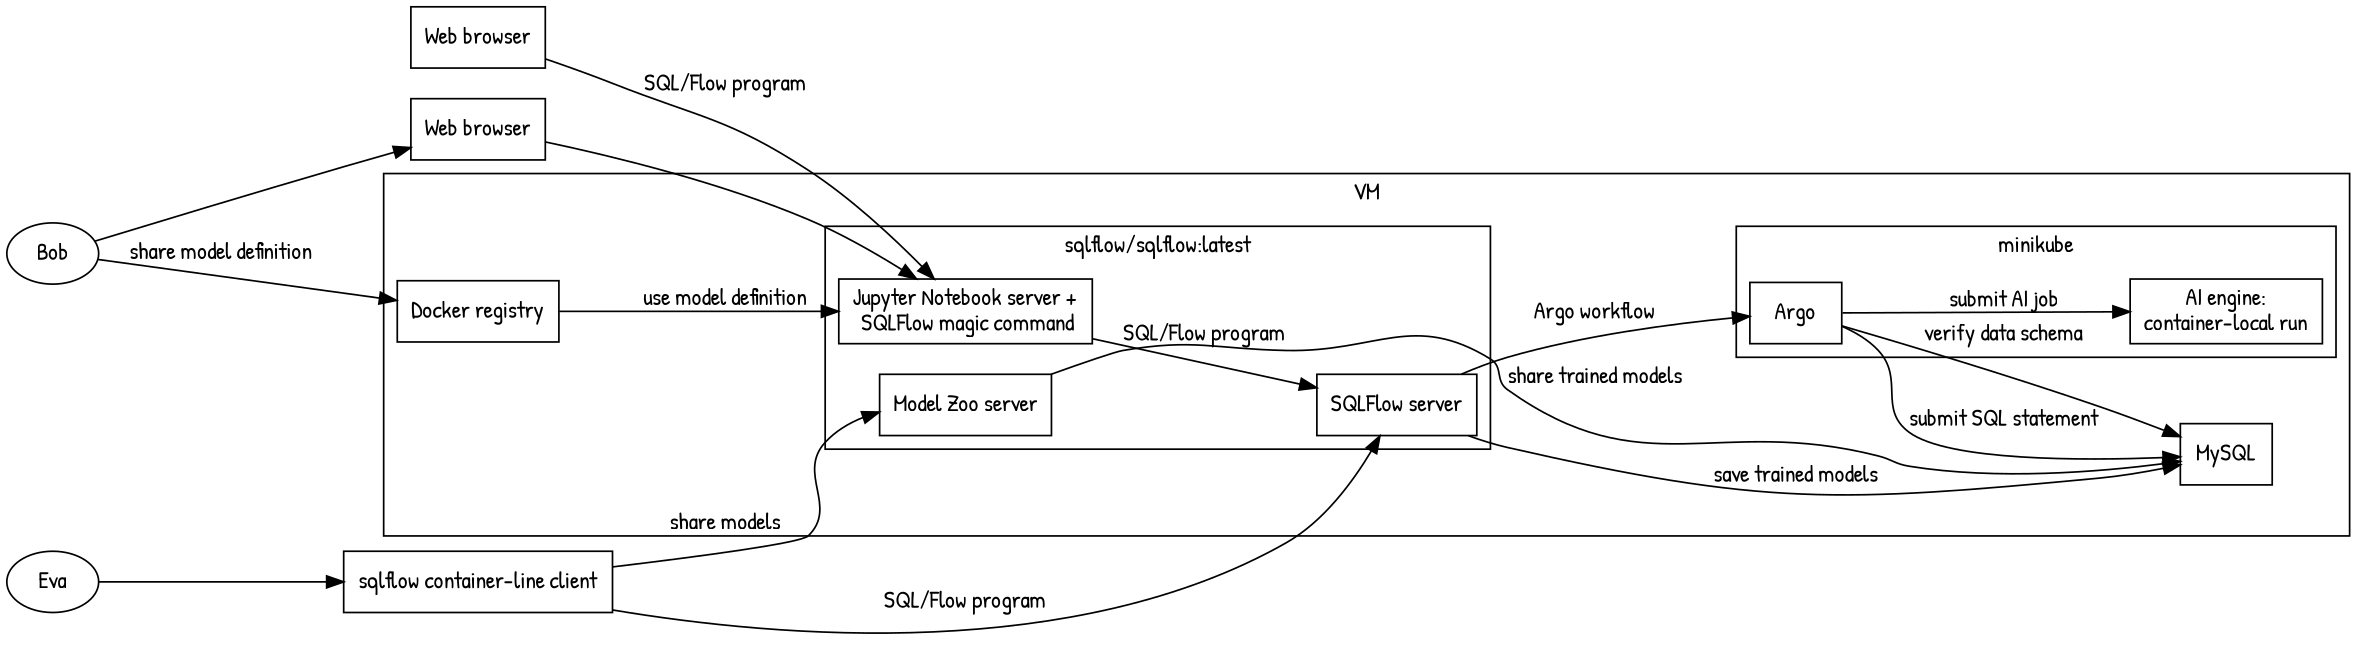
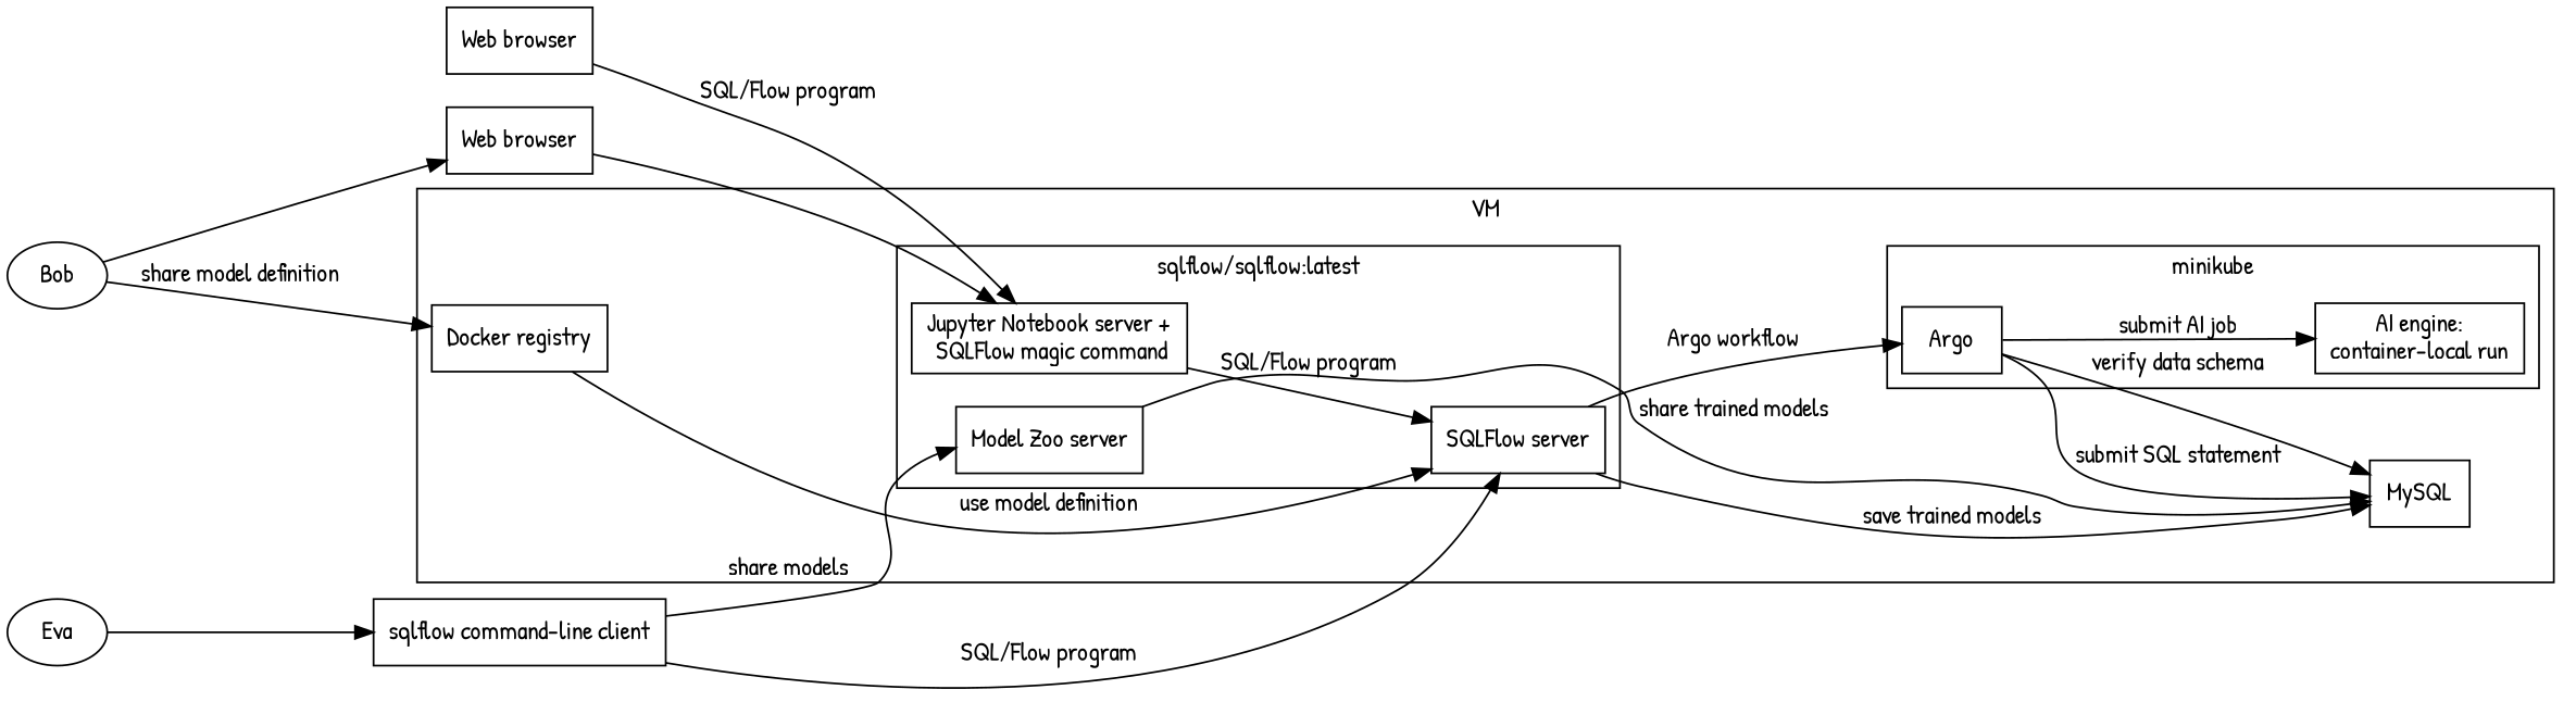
  digraph {
    fontname="Patrick Hand"
    rankdir=LR
    node [fontname="Patrick Hand" shape=box]
    edge [fontname="Patrick Hand"]
    n1 [label=Bob shape=oval]
    n2 [label=Eva shape=oval]
    n3 [label="Web browser"]
    n4 [label="Web browser"]
-   n5 [label="sqlflow container-line client"]
+   n5 [label="sqlflow command-line client"]
    n6 [label="Jupyter Notebook server +\n SQLFlow magic command"]
    n7 [label="SQLFlow server"]
    n8 [label="Model Zoo server"]
    n9 [label=Argo]
    n10 [label="AI engine:\ncontainer-local run"]
    n11 [label="Docker registry"]
    n12 [label=MySQL]
    subgraph sub_1 {
      rank=source
      n1
      n2
    }
    subgraph sub_2 {
      rank=same
      n3
      n4
      n5
    }
    subgraph cluster_3 {
      label=VM
      n11
      n12
      subgraph cluster_4 {
        label="sqlflow/sqlflow:latest"
        n6
        n7
        n8
      }
      subgraph cluster_5 {
        label=minikube
        n9
        n10
      }
    }
    n1 -> n4
    n1 -> n11 [label="share model definition"]
    n2 -> n5
    n3 -> n6 [label="SQL/Flow program"]
    n4 -> n6
    n5 -> n7 [label="SQL/Flow program"]
    n5 -> n8 [label="share models"]
    n6 -> n7 [label="SQL/Flow program"]
    n7 -> n9 [label="Argo workflow"]
    n7 -> n12 [label="save trained models"]
    n8 -> n12 [label="share trained models"]
    n9 -> n10 [label="submit AI job"]
    n9 -> n12 [label="submit SQL statement"]
    n9 -> n12 [label="verify data schema"]
-   n11 -> n6 [label="use model definition"]
+   n11 -> n7 [label="use model definition"]
  }
